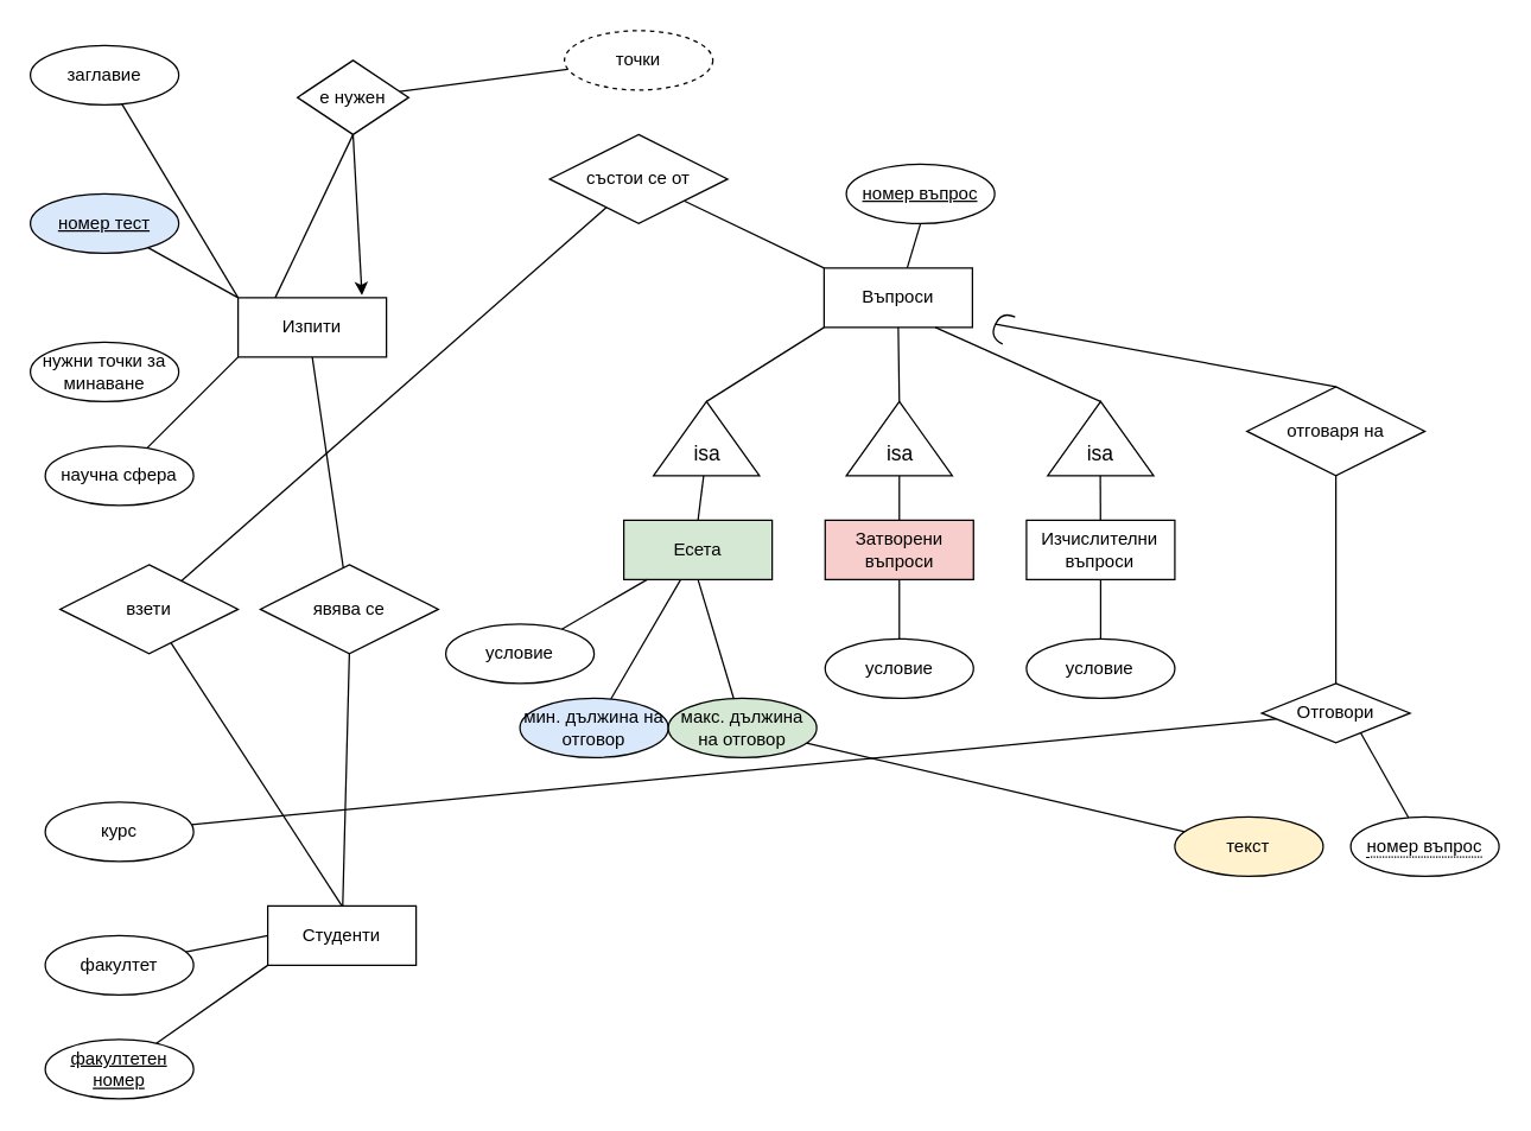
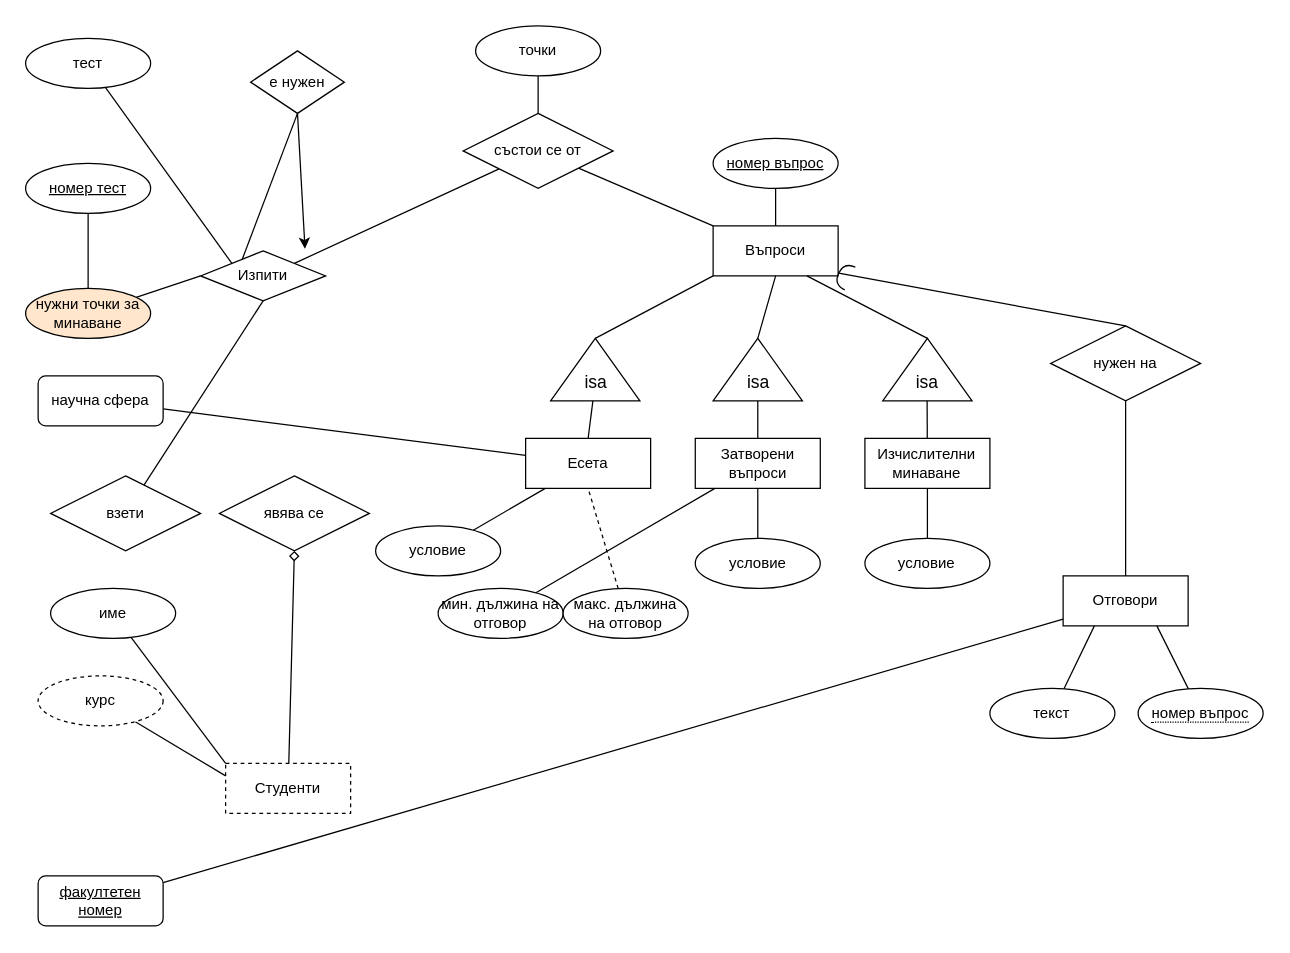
  <mxCell id="0" />
  <mxCell id="1" parent="0" />
- <mxCell id="2" value="Изпити" style="whiteSpace=wrap;html=1;align=center;" vertex="1" parent="1"><mxGeometry x="160" y="200" width="100" height="40" as="geometry" /></mxCell>
+ <mxCell id="2" value="Изпити" style="rhombus;whiteSpace=wrap;html=1;align=center;" vertex="1" parent="1"><mxGeometry x="160" y="200" width="100" height="40" as="geometry" /></mxCell>
  <mxCell id="3" style="edgeStyle=none;html=1;entryX=0.5;entryY=1;entryDx=0;entryDy=0;endArrow=none;endFill=0;" edge="1" parent="1" source="4" target="34"><mxGeometry relative="1" as="geometry" /></mxCell>
- <mxCell id="4" value="Въпроси" style="whiteSpace=wrap;html=1;align=center;" vertex="1" parent="1"><mxGeometry x="555" y="180" width="100" height="40" as="geometry" /></mxCell>
- <mxCell id="5" value="Отговори" style="rhombus;whiteSpace=wrap;html=1;align=center;" vertex="1" parent="1"><mxGeometry x="850" y="460" width="100" height="40" as="geometry" /></mxCell>
- <mxCell id="6" style="edgeStyle=none;html=1;entryX=0.5;entryY=1;entryDx=0;entryDy=0;endArrow=none;endFill=0;" edge="1" parent="1" source="7" target="52"><mxGeometry relative="1" as="geometry" /></mxCell>
- <mxCell id="7" value="Студенти" style="whiteSpace=wrap;html=1;align=center;" vertex="1" parent="1"><mxGeometry x="180" y="610" width="100" height="40" as="geometry" /></mxCell>
- <mxCell id="8" value="Есета" style="whiteSpace=wrap;html=1;align=center;fillColor=#d5e8d4;" vertex="1" parent="1"><mxGeometry x="420" y="350" width="100" height="40" as="geometry" /></mxCell>
+ <mxCell id="4" value="Въпроси" style="whiteSpace=wrap;html=1;align=center;" vertex="1" parent="1"><mxGeometry x="570" y="180" width="100" height="40" as="geometry" /></mxCell>
+ <mxCell id="5" value="Отговори" style="whiteSpace=wrap;html=1;align=center;" vertex="1" parent="1"><mxGeometry x="850" y="460" width="100" height="40" as="geometry" /></mxCell>
+ <mxCell id="6" style="edgeStyle=none;html=1;entryX=0.5;entryY=1;entryDx=0;entryDy=0;endArrow=diamond;endFill=0;" edge="1" parent="1" source="7" target="52"><mxGeometry relative="1" as="geometry" /></mxCell>
+ <mxCell id="7" value="Студенти" style="whiteSpace=wrap;html=1;align=center;dashed=1;" vertex="1" parent="1"><mxGeometry x="180" y="610" width="100" height="40" as="geometry" /></mxCell>
+ <mxCell id="8" value="Есета" style="whiteSpace=wrap;html=1;align=center;" vertex="1" parent="1"><mxGeometry x="420" y="350" width="100" height="40" as="geometry" /></mxCell>
  <mxCell id="9" style="edgeStyle=none;html=1;endArrow=none;endFill=0;" edge="1" parent="1" source="10" target="18"><mxGeometry relative="1" as="geometry" /></mxCell>
- <mxCell id="10" value="Затворени въпроси" style="whiteSpace=wrap;html=1;align=center;fillColor=#f8cecc;" vertex="1" parent="1"><mxGeometry x="555.72" y="350" width="100" height="40" as="geometry" /></mxCell>
+ <mxCell id="10" value="Затворени въпроси" style="whiteSpace=wrap;html=1;align=center;" vertex="1" parent="1"><mxGeometry x="555.72" y="350" width="100" height="40" as="geometry" /></mxCell>
  <mxCell id="11" style="edgeStyle=none;html=1;entryX=0.494;entryY=1;entryDx=0;entryDy=0;entryPerimeter=0;endArrow=none;endFill=0;" edge="1" parent="1" source="12" target="21"><mxGeometry relative="1" as="geometry" /></mxCell>
- <mxCell id="12" value="Изчислителни въпроси" style="whiteSpace=wrap;html=1;align=center;" vertex="1" parent="1"><mxGeometry x="691.43" y="350" width="100" height="40" as="geometry" /></mxCell>
+ <mxCell id="12" value="Изчислителни минаване" style="whiteSpace=wrap;html=1;align=center;" vertex="1" parent="1"><mxGeometry x="691.43" y="350" width="100" height="40" as="geometry" /></mxCell>
  <mxCell id="13" value="" style="group" vertex="1" connectable="0" parent="1"><mxGeometry x="440" y="270" width="71.43" height="50" as="geometry" /></mxCell>
  <mxCell id="14" value="" style="verticalLabelPosition=bottom;verticalAlign=top;html=1;shape=mxgraph.basic.acute_triangle;dx=0.5;rounded=0;shadow=0;glass=0;labelBackgroundColor=none;labelBorderColor=none;sketch=0;strokeColor=default;fontFamily=Helvetica;fontSize=14;fillColor=none;" vertex="1" parent="13"><mxGeometry width="71.43" height="50" as="geometry" /></mxCell>
  <mxCell id="15" value="isa" style="text;html=1;align=center;verticalAlign=middle;resizable=0;points=[];autosize=1;strokeColor=none;fillColor=none;fontSize=14;fontFamily=Helvetica;" vertex="1" parent="13"><mxGeometry x="15.72" y="20" width="40" height="30" as="geometry" /></mxCell>
  <mxCell id="16" value="" style="group" vertex="1" connectable="0" parent="1"><mxGeometry x="570" y="270" width="71.43" height="50" as="geometry" /></mxCell>
  <mxCell id="17" value="" style="verticalLabelPosition=bottom;verticalAlign=top;html=1;shape=mxgraph.basic.acute_triangle;dx=0.5;rounded=0;shadow=0;glass=0;labelBackgroundColor=none;labelBorderColor=none;sketch=0;strokeColor=default;fontFamily=Helvetica;fontSize=14;fillColor=none;" vertex="1" parent="16"><mxGeometry width="71.43" height="50" as="geometry" /></mxCell>
  <mxCell id="18" value="isa" style="text;html=1;align=center;verticalAlign=middle;resizable=0;points=[];autosize=1;strokeColor=none;fillColor=none;fontSize=14;fontFamily=Helvetica;" vertex="1" parent="16"><mxGeometry x="15.72" y="20" width="40" height="30" as="geometry" /></mxCell>
  <mxCell id="19" value="" style="group" vertex="1" connectable="0" parent="1"><mxGeometry x="705.71" y="270" width="71.43" height="50" as="geometry" /></mxCell>
  <mxCell id="20" value="" style="verticalLabelPosition=bottom;verticalAlign=top;html=1;shape=mxgraph.basic.acute_triangle;dx=0.5;rounded=0;shadow=0;glass=0;labelBackgroundColor=none;labelBorderColor=none;sketch=0;strokeColor=default;fontFamily=Helvetica;fontSize=14;fillColor=none;" vertex="1" parent="19"><mxGeometry width="71.43" height="50" as="geometry" /></mxCell>
  <mxCell id="21" value="isa" style="text;html=1;align=center;verticalAlign=middle;resizable=0;points=[];autosize=1;strokeColor=none;fillColor=none;fontSize=14;fontFamily=Helvetica;" vertex="1" parent="19"><mxGeometry x="15.72" y="20" width="40" height="30" as="geometry" /></mxCell>
  <mxCell id="22" style="edgeStyle=none;html=1;entryX=0.5;entryY=0;entryDx=0;entryDy=0;endArrow=none;endFill=0;" edge="1" parent="1" source="15" target="8"><mxGeometry relative="1" as="geometry" /></mxCell>
  <mxCell id="23" style="edgeStyle=none;html=1;exitX=0;exitY=0;exitDx=35.715;exitDy=0;exitPerimeter=0;entryX=0;entryY=1;entryDx=0;entryDy=0;endArrow=none;endFill=0;" edge="1" parent="1" source="14" target="4"><mxGeometry relative="1" as="geometry" /></mxCell>
  <mxCell id="24" style="edgeStyle=none;html=1;exitX=0;exitY=0;exitDx=35.715;exitDy=0;exitPerimeter=0;entryX=0.5;entryY=1;entryDx=0;entryDy=0;endArrow=none;endFill=0;" edge="1" parent="1" source="17" target="4"><mxGeometry relative="1" as="geometry" /></mxCell>
  <mxCell id="25" style="edgeStyle=none;html=1;exitX=0;exitY=0;exitDx=35.715;exitDy=0;exitPerimeter=0;entryX=0.75;entryY=1;entryDx=0;entryDy=0;endArrow=none;endFill=0;" edge="1" parent="1" source="20" target="4"><mxGeometry relative="1" as="geometry" /></mxCell>
  <mxCell id="26" style="edgeStyle=none;html=1;entryX=0;entryY=0;entryDx=0;entryDy=0;endArrow=none;endFill=0;" edge="1" parent="1" source="27" target="2"><mxGeometry relative="1" as="geometry" /></mxCell>
- <mxCell id="27" value="заглавие" style="ellipse;whiteSpace=wrap;html=1;align=center;" vertex="1" parent="1"><mxGeometry x="20" y="30" width="100" height="40" as="geometry" /></mxCell>
- <mxCell id="28" style="edgeStyle=none;html=1;entryX=0;entryY=0;entryDx=0;entryDy=0;endArrow=none;endFill=0;" edge="1" parent="1" source="29" target="2"><mxGeometry relative="1" as="geometry" /></mxCell>
- <mxCell id="29" value="номер тест" style="ellipse;whiteSpace=wrap;html=1;align=center;fontStyle=4;fillColor=#dae8fc;" vertex="1" parent="1"><mxGeometry x="20" y="130" width="100" height="40" as="geometry" /></mxCell>
- <mxCell id="31" value="нужни точки за минаване" style="ellipse;whiteSpace=wrap;html=1;align=center;" vertex="1" parent="1"><mxGeometry x="20" y="230" width="100" height="40" as="geometry" /></mxCell>
- <mxCell id="32" style="edgeStyle=none;html=1;entryX=0;entryY=1;entryDx=0;entryDy=0;endArrow=none;endFill=0;" edge="1" parent="1" source="33" target="2"><mxGeometry relative="1" as="geometry" /></mxCell>
- <mxCell id="33" value="научна сфера" style="ellipse;whiteSpace=wrap;html=1;align=center;" vertex="1" parent="1"><mxGeometry x="30" y="300" width="100" height="40" as="geometry" /></mxCell>
+ <mxCell id="27" value="тест" style="ellipse;whiteSpace=wrap;html=1;align=center;" vertex="1" parent="1"><mxGeometry x="20" y="30" width="100" height="40" as="geometry" /></mxCell>
+ <mxCell id="28" style="edgeStyle=none;html=1;endArrow=none;endFill=0;" edge="1" parent="1" source="29" target="31"><mxGeometry relative="1" as="geometry" /></mxCell>
+ <mxCell id="29" value="номер тест" style="ellipse;whiteSpace=wrap;html=1;align=center;fontStyle=4;" vertex="1" parent="1"><mxGeometry x="20" y="130" width="100" height="40" as="geometry" /></mxCell>
+ <mxCell id="30" style="edgeStyle=none;html=1;entryX=0;entryY=0.5;entryDx=0;entryDy=0;endArrow=none;endFill=0;" edge="1" parent="1" source="31" target="2"><mxGeometry relative="1" as="geometry" /></mxCell>
+ <mxCell id="31" value="нужни точки за минаване" style="ellipse;whiteSpace=wrap;html=1;align=center;fillColor=#ffe6cc;" vertex="1" parent="1"><mxGeometry x="20" y="230" width="100" height="40" as="geometry" /></mxCell>
+ <mxCell id="32" style="edgeStyle=none;html=1;endArrow=none;endFill=0;" edge="1" parent="1" source="33" target="8"><mxGeometry relative="1" as="geometry" /></mxCell>
+ <mxCell id="33" value="научна сфера" style="whiteSpace=wrap;html=1;align=center;rounded=1;" vertex="1" parent="1"><mxGeometry x="30" y="300" width="100" height="40" as="geometry" /></mxCell>
  <mxCell id="34" value="номер въпрос" style="ellipse;whiteSpace=wrap;html=1;align=center;fontStyle=4;" vertex="1" parent="1"><mxGeometry x="570" y="110" width="100" height="40" as="geometry" /></mxCell>
  <mxCell id="35" style="edgeStyle=none;html=1;entryX=0.5;entryY=0;entryDx=0;entryDy=0;endArrow=none;endFill=0;" edge="1" parent="1" source="36" target="5"><mxGeometry relative="1" as="geometry" /></mxCell>
- <mxCell id="36" value="отговаря на" style="shape=rhombus;perimeter=rhombusPerimeter;whiteSpace=wrap;html=1;align=center;" vertex="1" parent="1"><mxGeometry x="840" y="260" width="120" height="60" as="geometry" /></mxCell>
+ <mxCell id="36" value="нужен на" style="shape=rhombus;perimeter=rhombusPerimeter;whiteSpace=wrap;html=1;align=center;" vertex="1" parent="1"><mxGeometry x="840" y="260" width="120" height="60" as="geometry" /></mxCell>
  <mxCell id="37" value="" style="shape=requiredInterface;html=1;verticalLabelPosition=bottom;sketch=0;rotation=-155;" vertex="1" parent="1"><mxGeometry x="670" y="210" width="10" height="20" as="geometry" /></mxCell>
  <mxCell id="38" value="" style="endArrow=none;html=1;rounded=0;entryX=1;entryY=0.5;entryDx=0;entryDy=0;entryPerimeter=0;exitX=0.5;exitY=0;exitDx=0;exitDy=0;" edge="1" target="37" parent="1" source="36"><mxGeometry relative="1" as="geometry"><mxPoint x="790" y="190" as="sourcePoint" /><mxPoint x="860" y="190" as="targetPoint" /></mxGeometry></mxCell>
- <mxCell id="39" style="edgeStyle=none;html=1;endArrow=none;endFill=0;" edge="1" parent="1" source="40" target="67"><mxGeometry relative="1" as="geometry" /></mxCell>
- <mxCell id="40" value="текст" style="ellipse;whiteSpace=wrap;html=1;align=center;fillColor=#fff2cc;" vertex="1" parent="1"><mxGeometry x="791.43" y="550" width="100" height="40" as="geometry" /></mxCell>
+ <mxCell id="39" style="edgeStyle=none;html=1;entryX=0.25;entryY=1;entryDx=0;entryDy=0;endArrow=none;endFill=0;" edge="1" parent="1" source="40" target="5"><mxGeometry relative="1" as="geometry" /></mxCell>
+ <mxCell id="40" value="текст" style="ellipse;whiteSpace=wrap;html=1;align=center;" vertex="1" parent="1"><mxGeometry x="791.43" y="550" width="100" height="40" as="geometry" /></mxCell>
  <mxCell id="41" style="edgeStyle=none;html=1;entryX=0.75;entryY=1;entryDx=0;entryDy=0;endArrow=none;endFill=0;" edge="1" parent="1" source="42" target="5"><mxGeometry relative="1" as="geometry" /></mxCell>
  <mxCell id="42" value="&lt;span style=&quot;border-bottom: 1px dotted&quot;&gt;номер въпрос&lt;/span&gt;" style="ellipse;whiteSpace=wrap;html=1;align=center;" vertex="1" parent="1"><mxGeometry x="910" y="550" width="100" height="40" as="geometry" /></mxCell>
- <mxCell id="45" style="edgeStyle=none;html=1;endArrow=none;endFill=0;" edge="1" parent="1" source="46" target="5"><mxGeometry relative="1" as="geometry" /></mxCell>
- <mxCell id="46" value="курс" style="ellipse;whiteSpace=wrap;html=1;align=center;" vertex="1" parent="1"><mxGeometry x="30" y="540" width="100" height="40" as="geometry" /></mxCell>
- <mxCell id="47" style="edgeStyle=none;html=1;entryX=0;entryY=0.5;entryDx=0;entryDy=0;endArrow=none;endFill=0;" edge="1" parent="1" source="48" target="7"><mxGeometry relative="1" as="geometry" /></mxCell>
- <mxCell id="48" value="факултет" style="ellipse;whiteSpace=wrap;html=1;align=center;" vertex="1" parent="1"><mxGeometry x="30" y="630" width="100" height="40" as="geometry" /></mxCell>
- <mxCell id="49" style="edgeStyle=none;html=1;entryX=0;entryY=1;entryDx=0;entryDy=0;endArrow=none;endFill=0;" edge="1" parent="1" source="50" target="7"><mxGeometry relative="1" as="geometry" /></mxCell>
- <mxCell id="50" value="факултетен номер" style="ellipse;whiteSpace=wrap;html=1;align=center;fontStyle=4;" vertex="1" parent="1"><mxGeometry x="30" y="700" width="100" height="40" as="geometry" /></mxCell>
- <mxCell id="51" style="edgeStyle=none;html=1;entryX=0.5;entryY=1;entryDx=0;entryDy=0;endArrow=none;endFill=0;" edge="1" parent="1" source="52" target="2"><mxGeometry relative="1" as="geometry" /></mxCell>
+ <mxCell id="43" style="edgeStyle=none;html=1;entryX=0;entryY=0;entryDx=0;entryDy=0;endArrow=none;endFill=0;" edge="1" parent="1" source="44" target="7"><mxGeometry relative="1" as="geometry" /></mxCell>
+ <mxCell id="44" value="име" style="ellipse;whiteSpace=wrap;html=1;align=center;" vertex="1" parent="1"><mxGeometry x="40" y="470" width="100" height="40" as="geometry" /></mxCell>
+ <mxCell id="45" style="edgeStyle=none;html=1;entryX=0;entryY=0.25;entryDx=0;entryDy=0;endArrow=none;endFill=0;" edge="1" parent="1" source="46" target="7"><mxGeometry relative="1" as="geometry" /></mxCell>
+ <mxCell id="46" value="курс" style="ellipse;whiteSpace=wrap;html=1;align=center;dashed=1;" vertex="1" parent="1"><mxGeometry x="30" y="540" width="100" height="40" as="geometry" /></mxCell>
+ <mxCell id="49" style="edgeStyle=none;html=1;endArrow=none;endFill=0;" edge="1" parent="1" source="50" target="5"><mxGeometry relative="1" as="geometry" /></mxCell>
+ <mxCell id="50" value="факултетен номер" style="whiteSpace=wrap;html=1;align=center;fontStyle=4;rounded=1;" vertex="1" parent="1"><mxGeometry x="30" y="700" width="100" height="40" as="geometry" /></mxCell>
  <mxCell id="52" value="явява се" style="shape=rhombus;perimeter=rhombusPerimeter;whiteSpace=wrap;html=1;align=center;" vertex="1" parent="1"><mxGeometry x="175" y="380" width="120" height="60" as="geometry" /></mxCell>
+ <mxCell id="53" style="edgeStyle=none;html=1;entryX=1;entryY=0;entryDx=0;entryDy=0;endArrow=none;endFill=0;" edge="1" parent="1" source="55" target="2"><mxGeometry relative="1" as="geometry" /></mxCell>
  <mxCell id="54" style="edgeStyle=none;html=1;entryX=0;entryY=0;entryDx=0;entryDy=0;endArrow=none;endFill=0;" edge="1" parent="1" source="55" target="4"><mxGeometry relative="1" as="geometry" /></mxCell>
  <mxCell id="55" value="състои се от" style="shape=rhombus;perimeter=rhombusPerimeter;whiteSpace=wrap;html=1;align=center;" vertex="1" parent="1"><mxGeometry x="370" y="90" width="120" height="60" as="geometry" /></mxCell>
- <mxCell id="56" style="edgeStyle=none;html=1;endArrow=none;endFill=0;" edge="1" parent="1" source="57" target="70"><mxGeometry relative="1" as="geometry" /></mxCell>
- <mxCell id="57" value="точки" style="ellipse;whiteSpace=wrap;html=1;align=center;dashed=1;" vertex="1" parent="1"><mxGeometry x="380" y="20" width="100" height="40" as="geometry" /></mxCell>
+ <mxCell id="56" style="edgeStyle=none;html=1;entryX=0.5;entryY=0;entryDx=0;entryDy=0;endArrow=none;endFill=0;" edge="1" parent="1" source="57" target="55"><mxGeometry relative="1" as="geometry" /></mxCell>
+ <mxCell id="57" value="точки" style="ellipse;whiteSpace=wrap;html=1;align=center;" vertex="1" parent="1"><mxGeometry x="380" y="20" width="100" height="40" as="geometry" /></mxCell>
  <mxCell id="58" style="edgeStyle=none;html=1;endArrow=none;endFill=0;" edge="1" parent="1" source="59" target="10"><mxGeometry relative="1" as="geometry" /></mxCell>
  <mxCell id="59" value="условие" style="ellipse;whiteSpace=wrap;html=1;align=center;" vertex="1" parent="1"><mxGeometry x="555.72" y="430" width="100" height="40" as="geometry" /></mxCell>
  <mxCell id="60" style="edgeStyle=none;html=1;endArrow=none;endFill=0;" edge="1" parent="1" source="61" target="12"><mxGeometry relative="1" as="geometry" /></mxCell>
  <mxCell id="61" value="условие" style="ellipse;whiteSpace=wrap;html=1;align=center;" vertex="1" parent="1"><mxGeometry x="691.43" y="430" width="100" height="40" as="geometry" /></mxCell>
  <mxCell id="62" style="edgeStyle=none;html=1;endArrow=none;endFill=0;" edge="1" parent="1" source="63" target="8"><mxGeometry relative="1" as="geometry" /></mxCell>
  <mxCell id="63" value="условие" style="ellipse;whiteSpace=wrap;html=1;align=center;" vertex="1" parent="1"><mxGeometry x="300" y="420" width="100" height="40" as="geometry" /></mxCell>
- <mxCell id="64" style="edgeStyle=none;html=1;endArrow=none;endFill=0;" edge="1" parent="1" source="65" target="8"><mxGeometry relative="1" as="geometry" /></mxCell>
- <mxCell id="65" value="мин. дължина на отговор" style="ellipse;whiteSpace=wrap;html=1;align=center;fillColor=#dae8fc;" vertex="1" parent="1"><mxGeometry x="350" y="470" width="100" height="40" as="geometry" /></mxCell>
- <mxCell id="66" style="edgeStyle=none;html=1;entryX=0.5;entryY=1;entryDx=0;entryDy=0;endArrow=none;endFill=0;" edge="1" parent="1" source="67" target="8"><mxGeometry relative="1" as="geometry" /></mxCell>
- <mxCell id="67" value="макс. дължина на отговор" style="ellipse;whiteSpace=wrap;html=1;align=center;fillColor=#d5e8d4;" vertex="1" parent="1"><mxGeometry x="450" y="470" width="100" height="40" as="geometry" /></mxCell>
+ <mxCell id="64" style="edgeStyle=none;html=1;endArrow=none;endFill=0;" edge="1" parent="1" source="65" target="10"><mxGeometry relative="1" as="geometry" /></mxCell>
+ <mxCell id="65" value="мин. дължина на отговор" style="ellipse;whiteSpace=wrap;html=1;align=center;" vertex="1" parent="1"><mxGeometry x="350" y="470" width="100" height="40" as="geometry" /></mxCell>
+ <mxCell id="66" style="edgeStyle=none;html=1;entryX=0.5;entryY=1;entryDx=0;entryDy=0;endArrow=none;endFill=0;dashed=1;" edge="1" parent="1" source="67" target="8"><mxGeometry relative="1" as="geometry" /></mxCell>
+ <mxCell id="67" value="макс. дължина на отговор" style="ellipse;whiteSpace=wrap;html=1;align=center;" vertex="1" parent="1"><mxGeometry x="450" y="470" width="100" height="40" as="geometry" /></mxCell>
  <mxCell id="68" style="edgeStyle=none;html=1;entryX=0.25;entryY=0;entryDx=0;entryDy=0;endArrow=none;endFill=0;exitX=0.5;exitY=1;exitDx=0;exitDy=0;" edge="1" parent="1" source="70" target="2"><mxGeometry relative="1" as="geometry" /></mxCell>
  <mxCell id="69" style="edgeStyle=none;html=1;entryX=0.835;entryY=-0.041;entryDx=0;entryDy=0;entryPerimeter=0;endArrow=classic;endFill=1;exitX=0.5;exitY=1;exitDx=0;exitDy=0;" edge="1" parent="1" source="70" target="2"><mxGeometry relative="1" as="geometry" /></mxCell>
  <mxCell id="70" value="е нужен" style="shape=rhombus;perimeter=rhombusPerimeter;whiteSpace=wrap;html=1;align=center;" vertex="1" parent="1"><mxGeometry x="200" y="40" width="75" height="50" as="geometry" /></mxCell>
- <mxCell id="71" style="edgeStyle=none;html=1;entryX=0.5;entryY=0;entryDx=0;entryDy=0;endArrow=none;endFill=0;" edge="1" parent="1" source="73" target="7"><mxGeometry relative="1" as="geometry" /></mxCell>
- <mxCell id="72" style="edgeStyle=none;html=1;endArrow=none;endFill=0;" edge="1" parent="1" source="73" target="55"><mxGeometry relative="1" as="geometry" /></mxCell>
+ <mxCell id="72" style="edgeStyle=none;html=1;entryX=0.5;entryY=1;entryDx=0;entryDy=0;endArrow=none;endFill=0;" edge="1" parent="1" source="73" target="2"><mxGeometry relative="1" as="geometry" /></mxCell>
  <mxCell id="73" value="взети" style="shape=rhombus;perimeter=rhombusPerimeter;whiteSpace=wrap;html=1;align=center;" vertex="1" parent="1"><mxGeometry x="40" y="380" width="120" height="60" as="geometry" /></mxCell>
